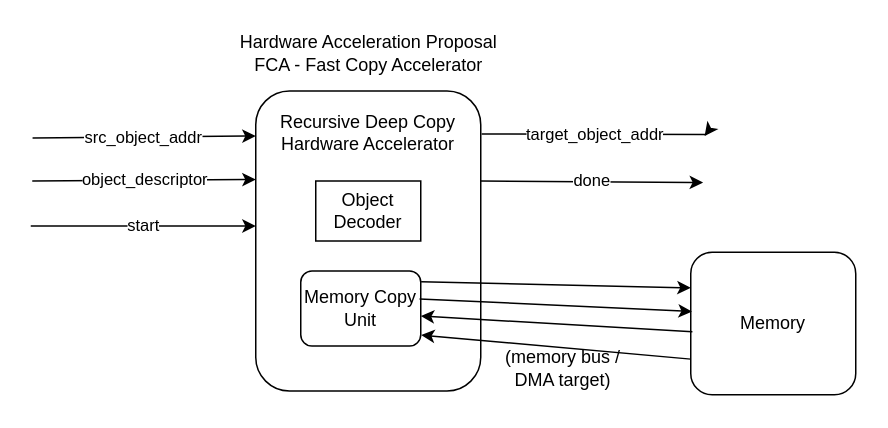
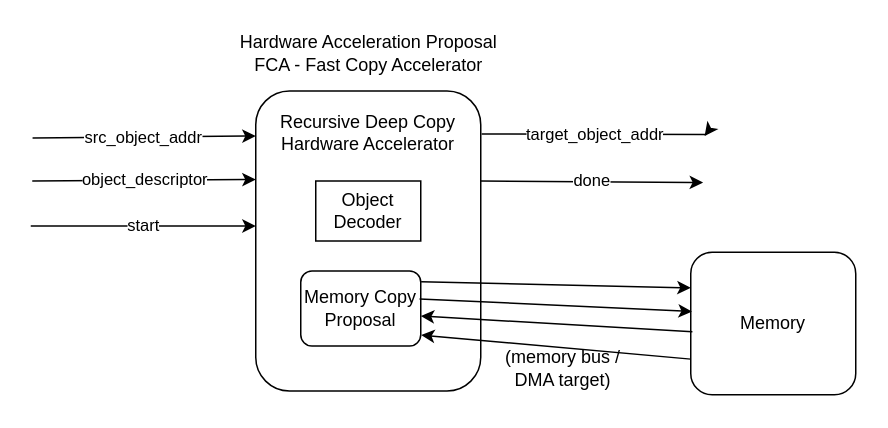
  <mxCell id="0" />
  <mxCell id="1" parent="0" />
  <mxCell id="2" value="Recursive Deep Copy Hardware Accelerator&lt;div&gt;&lt;br&gt;&lt;br&gt;&lt;br&gt;&lt;br&gt;&lt;br&gt;&lt;br&gt;&lt;br&gt;&lt;br&gt;&lt;br&gt;&lt;br&gt;&lt;/div&gt;" style="rounded=1;whiteSpace=wrap;html=1;" vertex="1" parent="1"><mxGeometry x="170" y="60" width="150" height="200" as="geometry" /></mxCell>
  <mxCell id="3" value="Hardware Acceleration Proposal FCA - Fast Copy Accelerator" style="text;html=1;whiteSpace=wrap;strokeColor=none;fillColor=none;align=center;verticalAlign=middle;rounded=0;" vertex="1" parent="1"><mxGeometry x="147.5" y="20" width="195" height="30" as="geometry" /></mxCell>
  <mxCell id="4" value="src_object_addr" style="endArrow=classic;html=1;rounded=0;entryX=-0.008;entryY=0.143;entryDx=0;entryDy=0;entryPerimeter=0;" edge="1" parent="1"><mxGeometry width="50" height="50" relative="1" as="geometry"><mxPoint x="21.2" y="91.4" as="sourcePoint" /><mxPoint x="170" y="90" as="targetPoint" /></mxGeometry></mxCell>
  <mxCell id="5" value="target_object_addr" style="endArrow=classic;html=1;rounded=0;entryX=-0.005;entryY=0.343;entryDx=0;entryDy=0;entryPerimeter=0;exitX=1.004;exitY=0.143;exitDx=0;exitDy=0;exitPerimeter=0;" edge="1" parent="1" source="2"><mxGeometry width="50" height="50" relative="1" as="geometry"><mxPoint x="320" y="91.4" as="sourcePoint" /><mxPoint x="469.25" y="90" as="targetPoint" /><Array as="points"><mxPoint x="470" y="89" /></Array></mxGeometry></mxCell>
  <mxCell id="6" value="Object Decoder" style="whiteSpace=wrap;html=1;rounded=0;" vertex="1" parent="1"><mxGeometry x="210" y="120" width="70" height="40" as="geometry" /></mxCell>
- <mxCell id="7" value="Memory Copy Unit" style="rounded=1;whiteSpace=wrap;html=1;" vertex="1" parent="1"><mxGeometry x="200" y="180" width="80" height="50" as="geometry" /></mxCell>
+ <mxCell id="7" value="Memory Copy Proposal" style="rounded=1;whiteSpace=wrap;html=1;" vertex="1" parent="1"><mxGeometry x="200" y="180" width="80" height="50" as="geometry" /></mxCell>
  <mxCell id="8" value="object_descriptor" style="endArrow=classic;html=1;rounded=0;entryX=-0.005;entryY=0.343;entryDx=0;entryDy=0;entryPerimeter=0;" edge="1" parent="1"><mxGeometry width="50" height="50" relative="1" as="geometry"><mxPoint x="21" y="120" as="sourcePoint" /><mxPoint x="170" y="119" as="targetPoint" /></mxGeometry></mxCell>
  <mxCell id="9" value="done" style="endArrow=classic;html=1;rounded=0;entryX=-0.005;entryY=0.343;entryDx=0;entryDy=0;entryPerimeter=0;exitX=1.004;exitY=0.143;exitDx=0;exitDy=0;exitPerimeter=0;" edge="1" parent="1"><mxGeometry width="50" height="50" relative="1" as="geometry"><mxPoint x="320" y="120" as="sourcePoint" /><mxPoint x="468.25" y="121" as="targetPoint" /><Array as="points" /></mxGeometry></mxCell>
  <mxCell id="10" value="Memory" style="rounded=1;whiteSpace=wrap;html=1;" vertex="1" parent="1"><mxGeometry x="460" y="167.5" width="110" height="95" as="geometry" /></mxCell>
  <mxCell id="11" value="" style="endArrow=classic;html=1;rounded=0;entryX=0;entryY=0.25;entryDx=0;entryDy=0;exitX=1.003;exitY=0.144;exitDx=0;exitDy=0;exitPerimeter=0;" edge="1" parent="1" source="7" target="10"><mxGeometry width="50" height="50" relative="1" as="geometry"><mxPoint x="285" y="180" as="sourcePoint" /><mxPoint x="398.64" y="169.24" as="targetPoint" /></mxGeometry></mxCell>
  <mxCell id="12" value="" style="endArrow=classic;html=1;rounded=0;entryX=0.007;entryY=0.416;entryDx=0;entryDy=0;entryPerimeter=0;exitX=0.99;exitY=0.372;exitDx=0;exitDy=0;exitPerimeter=0;" edge="1" parent="1" source="7" target="10"><mxGeometry width="50" height="50" relative="1" as="geometry"><mxPoint x="280" y="199.66" as="sourcePoint" /><mxPoint x="380" y="199.66" as="targetPoint" /></mxGeometry></mxCell>
  <mxCell id="13" value="" style="endArrow=classic;html=1;rounded=0;entryX=1.003;entryY=0.854;entryDx=0;entryDy=0;exitX=0;exitY=0.75;exitDx=0;exitDy=0;entryPerimeter=0;" edge="1" parent="1" source="10" target="7"><mxGeometry width="50" height="50" relative="1" as="geometry"><mxPoint x="180" y="160" as="sourcePoint" /><mxPoint x="230" y="110" as="targetPoint" /></mxGeometry></mxCell>
  <mxCell id="14" value="" style="endArrow=classic;html=1;rounded=0;entryX=1;entryY=0.75;entryDx=0;entryDy=0;exitX=0.01;exitY=0.558;exitDx=0;exitDy=0;exitPerimeter=0;" edge="1" parent="1" source="10"><mxGeometry width="50" height="50" relative="1" as="geometry"><mxPoint x="380" y="210" as="sourcePoint" /><mxPoint x="280" y="210" as="targetPoint" /></mxGeometry></mxCell>
  <mxCell id="15" value="start" style="endArrow=classic;html=1;rounded=0;entryX=-0.008;entryY=0.143;entryDx=0;entryDy=0;entryPerimeter=0;" edge="1" parent="1"><mxGeometry width="50" height="50" relative="1" as="geometry"><mxPoint x="20" y="150" as="sourcePoint" /><mxPoint x="170" y="150" as="targetPoint" /></mxGeometry></mxCell>
  <mxCell id="16" value="(memory bus / DMA target)" style="text;html=1;whiteSpace=wrap;strokeColor=none;fillColor=none;align=center;verticalAlign=middle;rounded=0;" vertex="1" parent="1"><mxGeometry x="330" y="230" width="90" height="30" as="geometry" /></mxCell>
